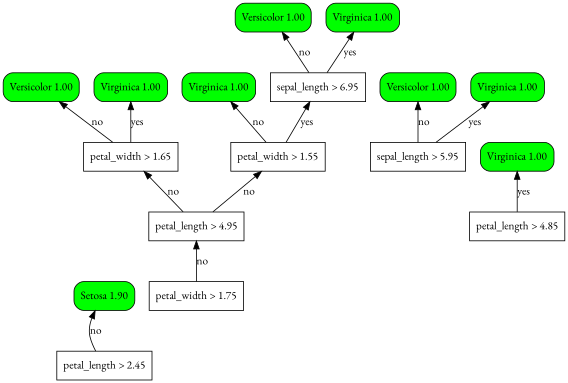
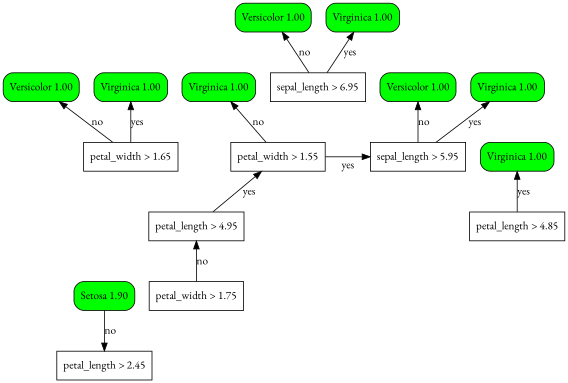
  digraph {
    fontname="EB Garamond"
    rankdir=BT
    node [fontname="EB Garamond" shape=box fillcolor=green style="rounded,filled"]
    edge [fontname="EB Garamond"]
    n1 [label="petal_length > 2.45" fillcolor="" style=""]
    n2 [label="Setosa 1.90"]
    n3 [label="petal_width > 1.75" fillcolor="" style=""]
    n4 [label="petal_length > 4.95" fillcolor="" style=""]
    n5 [label="petal_length > 4.85" fillcolor="" style=""]
    n6 [label="petal_width > 1.65" fillcolor="" style=""]
    n7 [label="petal_width > 1.55" fillcolor="" style=""]
    n8 [label="sepal_length > 5.95" fillcolor="" style=""]
    n9 [label="Virginica 1.00"]
    n10 [label="Versicolor 1.00"]
    n11 [label="Virginica 1.00"]
    n12 [label="Virginica 1.00"]
    n13 [label="sepal_length > 6.95" fillcolor="" style=""]
    n14 [label="Versicolor 1.00"]
    n15 [label="Virginica 1.00"]
    n16 [label="Versicolor 1.00"]
    n17 [label="Virginica 1.00"]
    subgraph sub_1 {
      rank=same
      n1
    }
    subgraph sub_2 {
      rank=same
      n2
      n3
    }
    subgraph sub_3 {
      rank=same
      n4
      n5
    }
    subgraph sub_4 {
      rank=same
      n6
      n7
      n8
      n9
    }
    subgraph sub_5 {
      rank=same
      n10
      n11
      n12
      n13
      n14
      n15
    }
    subgraph sub_6 {
      rank=same
      n16
      n17
    }
-   n1 -> n2 [label=no]
+   n2 -> n1 [label=no]
    n3 -> n4 [label=no]
-   n4 -> n6 [label=no]
-   n4 -> n7 [label=no]
+   n4 -> n7 [label=yes]
    n5 -> n9 [label=yes]
    n6 -> n10 [label=no]
    n6 -> n11 [label=yes]
    n7 -> n12 [label=no]
-   n7 -> n13 [label=yes]
+   n7 -> n8 [label=yes]
    n8 -> n14 [label=no]
    n8 -> n15 [label=yes]
    n13 -> n16 [label=no]
    n13 -> n17 [label=yes]
  }
